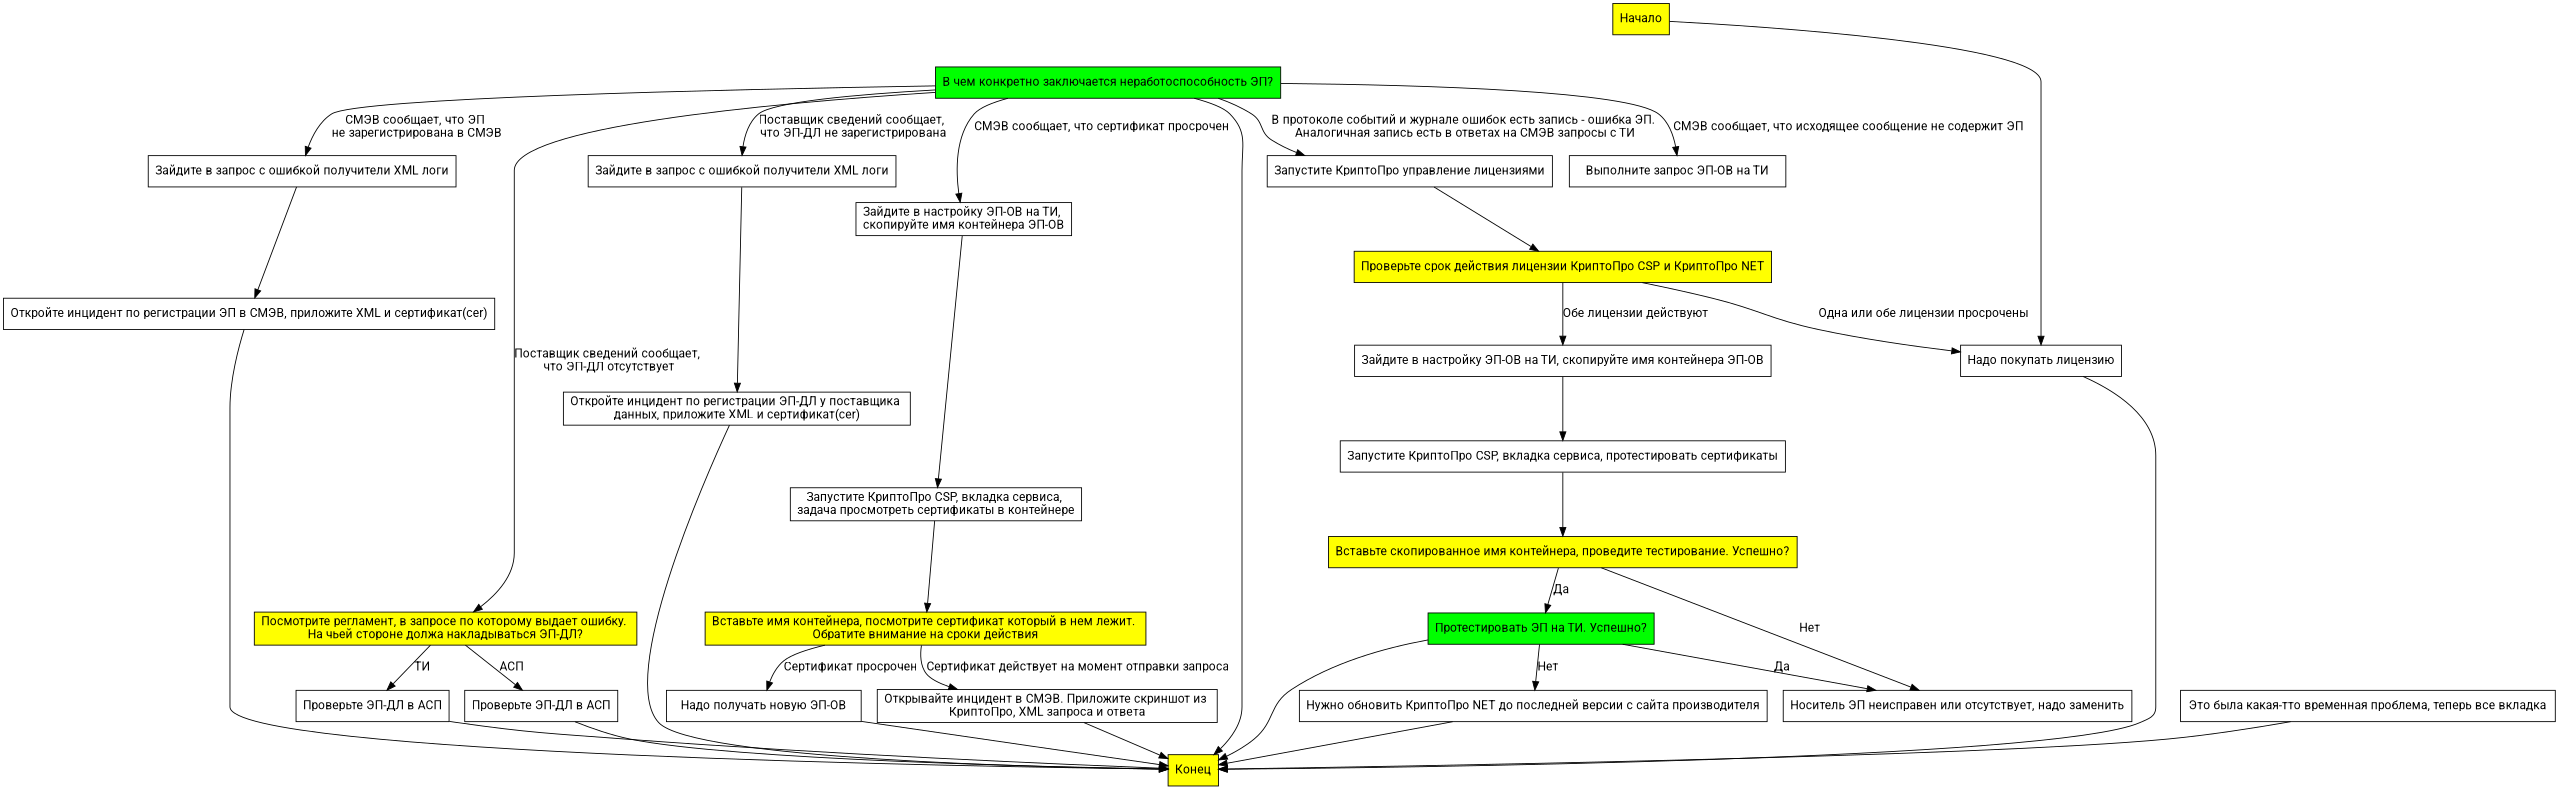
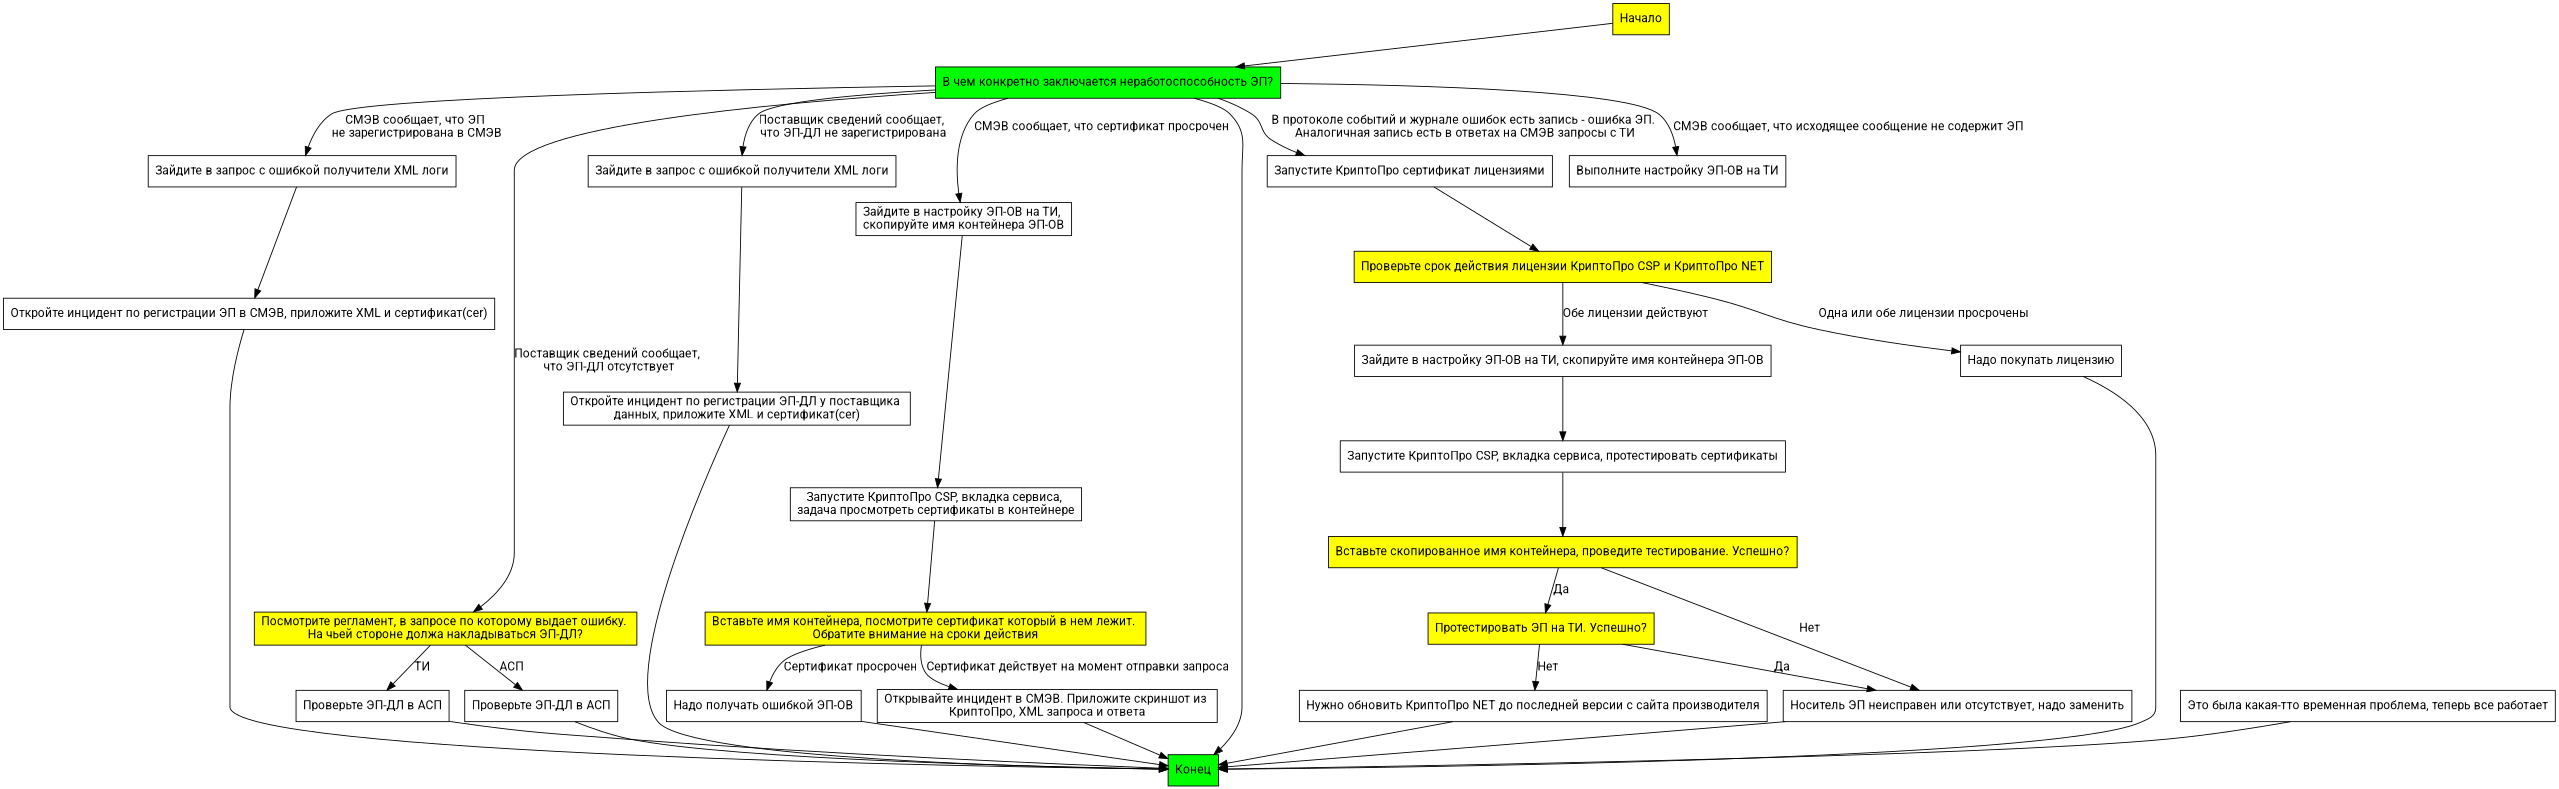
  digraph {
    fontname=Roboto
    node [fontname=Roboto shape=rectangle]
    edge [fontname=Roboto]
    n1 [fillcolor=yellow label="Начало" style=filled]
    n2 [fillcolor=green label="В чем конкретно заключается неработоспособность ЭП?" style=filled]
-   n3 [fillcolor=yellow label="Конец" style=filled]
-   n4 [label="Выполните запрос ЭП-ОВ на ТИ"]
+   n3 [fillcolor=green label="Конец" style=filled]
+   n4 [label="Выполните настройку ЭП-ОВ на ТИ"]
    n5 [label="Зайдите в настройку ЭП-ОВ на ТИ, \nскопируйте имя контейнера ЭП-ОВ"]
-   n6 [label="Запустите КриптоПро управление лицензиями"]
+   n6 [label="Запустите КриптоПро сертификат лицензиями"]
    n7 [label="Зайдите в запрос с ошибкой получители XML логи"]
    n8 [fillcolor=yellow label="Посмотрите регламент, в запросе по которому выдает ошибку. \nНа чьей стороне должа накладываться ЭП-ДЛ?" style=filled]
    n9 [label="Зайдите в запрос с ошибкой получители XML логи"]
    n10 [label="Запустите КриптоПро CSP, вкладка сервиса, \nзадача просмотреть сертификаты в контейнере"]
    n11 [fillcolor=yellow label="Проверьте срок действия лицензии КриптоПро CSP и КриптоПро NET" style=filled]
    n12 [label="Откройте инцидент по регистрации ЭП в СМЭВ, приложите XML и сертификат(cer)"]
    n13 [label="Проверьте ЭП-ДЛ в АСП"]
    n14 [label="Проверьте ЭП-ДЛ в АСП"]
    n15 [label="Откройте инцидент по регистрации ЭП-ДЛ у поставщика \nданных, приложите XML и сертификат(cer)"]
    n16 [fillcolor=yellow label="Вставьте имя контейнера, посмотрите сертификат который в нем лежит. \nОбратите внимание на сроки действия" style=filled]
    n17 [label="Открывайте инцидент в СМЭВ. Приложите скриншот из \nКриптоПро, XML запроса и ответа"]
-   n18 [label="Надо получать новую ЭП-ОВ"]
+   n18 [label="Надо получать ошибкой ЭП-ОВ"]
    n19 [label="Надо покупать лицензию"]
    n20 [label="Зайдите в настройку ЭП-ОВ на ТИ, скопируйте имя контейнера ЭП-ОВ"]
    n21 [label="Запустите КриптоПро CSP, вкладка сервиса, протестировать сертификаты"]
    n22 [fillcolor=yellow label="Вставьте скопированное имя контейнера, проведите тестирование. Успешно?" style=filled]
    n23 [label="Носитель ЭП неисправен или отсутствует, надо заменить"]
-   n24 [fillcolor=green label="Протестировать ЭП на ТИ. Успешно?" style=filled]
+   n24 [fillcolor=yellow label="Протестировать ЭП на ТИ. Успешно?" style=filled]
    n25 [label="Нужно обновить КриптоПро NET до последней версии с сайта производителя"]
-   n26 [label="Это была какая-тто временная проблема, теперь все вкладка"]
-   n1 -> n19
+   n26 [label="Это была какая-тто временная проблема, теперь все работает"]
+   n1 -> n2
    n2 -> n3
    n2 -> n4 [label="СМЭВ сообщает, что исходящее сообщение не содержит ЭП"]
    n2 -> n5 [label="СМЭВ сообщает, что сертификат просрочен"]
    n2 -> n6 [label="В протоколе событий и журнале ошибок есть запись - ошибка ЭП. \nАналогичная запись есть в ответах на СМЭВ запросы с ТИ"]
    n2 -> n7 [label="СМЭВ сообщает, что ЭП \nне зарегистрирована в СМЭВ"]
    n2 -> n8 [label="Поставщик сведений сообщает, \nчто ЭП-ДЛ отсутствует"]
    n2 -> n9 [label="Поставщик сведений сообщает, \nчто ЭП-ДЛ не зарегистрирована"]
    n5 -> n10
    n6 -> n11
    n7 -> n12
    n8 -> n13 [label="АСП"]
    n8 -> n14 [label="ТИ"]
    n9 -> n15
    n10 -> n16
    n11 -> n19 [label="Одна или обе лицензии просрочены"]
    n11 -> n20 [label="Обе лицензии действуют"]
    n12 -> n3
    n13 -> n3
    n14 -> n3
    n15 -> n3
    n16 -> n17 [label="Сертификат действует на момент отправки запроса"]
    n16 -> n18 [label="Сертификат просрочен"]
    n17 -> n3
    n18 -> n3
    n19 -> n3
    n20 -> n21
    n21 -> n22
    n22 -> n23 [label="Нет"]
    n22 -> n24 [label="Да"]
-   n24 -> n3
+   n23 -> n3
    n24 -> n23 [label="Да"]
    n24 -> n25 [label="Нет"]
    n25 -> n3
    n26 -> n3
  }
